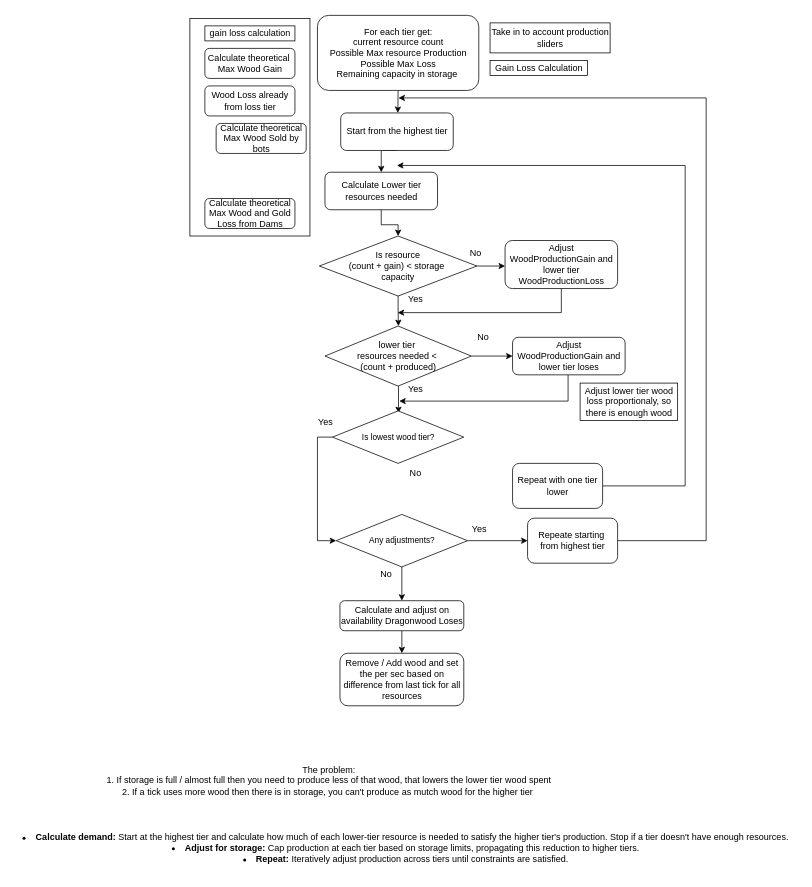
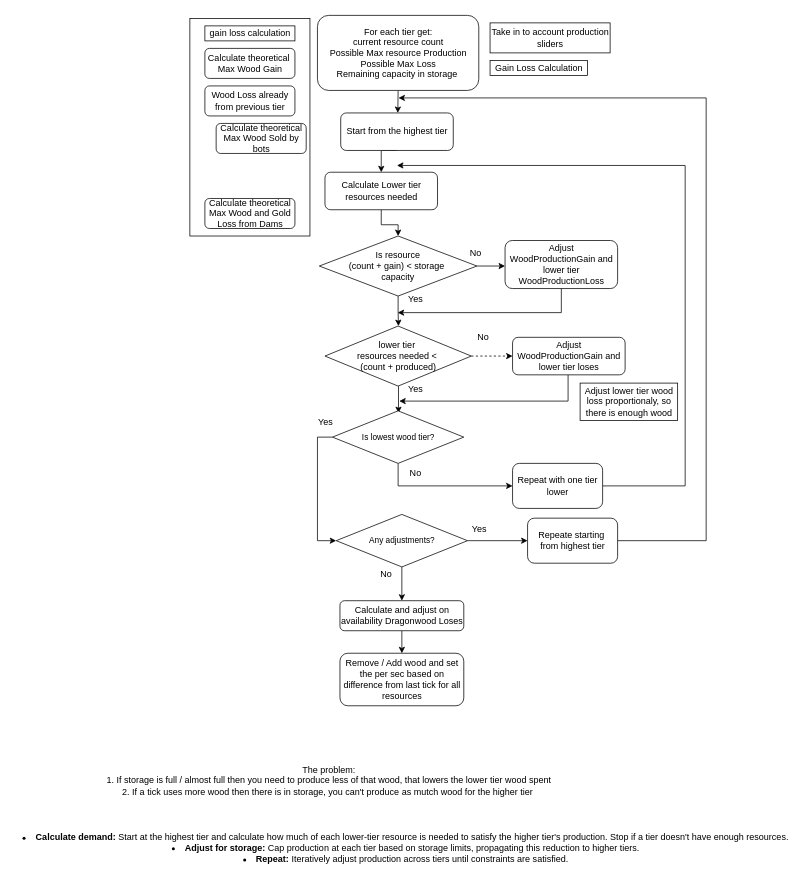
  <mxCell id="0" />
  <mxCell id="1" parent="0" />
  <mxCell id="2" value="" style="rounded=0;whiteSpace=wrap;html=1;" parent="1" vertex="1"><mxGeometry x="252.5" y="24" width="160" height="290" as="geometry" /></mxCell>
  <mxCell id="3" value="Calculate theoretical&amp;nbsp;&lt;div&gt;Max Wood Gain&lt;/div&gt;" style="rounded=1;whiteSpace=wrap;html=1;fontSize=12;glass=0;strokeWidth=1;shadow=0;" parent="1" vertex="1"><mxGeometry x="272.5" y="64" width="120" height="40" as="geometry" /></mxCell>
- <mxCell id="4" value="&lt;div&gt;Wood Loss already from loss tier&lt;/div&gt;" style="rounded=1;whiteSpace=wrap;html=1;fontSize=12;glass=0;strokeWidth=1;shadow=0;" parent="1" vertex="1"><mxGeometry x="272.5" y="114" width="120" height="40" as="geometry" /></mxCell>
+ <mxCell id="4" value="&lt;div&gt;Wood Loss already from previous tier&lt;/div&gt;" style="rounded=1;whiteSpace=wrap;html=1;fontSize=12;glass=0;strokeWidth=1;shadow=0;" parent="1" vertex="1"><mxGeometry x="272.5" y="114" width="120" height="40" as="geometry" /></mxCell>
  <mxCell id="5" value="Calculate theoretical&lt;div&gt;Max Wood Sold by bots&lt;/div&gt;" style="rounded=1;whiteSpace=wrap;html=1;fontSize=12;glass=0;strokeWidth=1;shadow=0;" parent="1" vertex="1"><mxGeometry x="287.5" y="164" width="120" height="40" as="geometry" /></mxCell>
  <mxCell id="6" value="Calculate theoretical&lt;div&gt;Max Wood and Gold Loss from Dams&lt;/div&gt;" style="rounded=1;whiteSpace=wrap;html=1;fontSize=12;glass=0;strokeWidth=1;shadow=0;" parent="1" vertex="1"><mxGeometry x="272.5" y="264" width="120" height="40" as="geometry" /></mxCell>
  <mxCell id="7" value="gain loss calculation" style="rounded=0;whiteSpace=wrap;html=1;" parent="1" vertex="1"><mxGeometry x="272.5" y="34" width="120" height="20" as="geometry" /></mxCell>
  <mxCell id="8" style="edgeStyle=orthogonalEdgeStyle;rounded=0;orthogonalLoop=1;jettySize=auto;html=1;exitX=0.5;exitY=1;exitDx=0;exitDy=0;entryX=0.5;entryY=0;entryDx=0;entryDy=0;" parent="1" source="9" target="14" edge="1"><mxGeometry relative="1" as="geometry"><mxPoint x="528.088" y="260" as="targetPoint" /></mxGeometry></mxCell>
  <mxCell id="9" value="Start from the highest tier" style="rounded=1;whiteSpace=wrap;html=1;fontSize=12;glass=0;strokeWidth=1;shadow=0;" parent="1" vertex="1"><mxGeometry x="453.5" y="150" width="150" height="50" as="geometry" /></mxCell>
  <mxCell id="10" value="The problem:&lt;div&gt;1. If storage is full / almost full then you need to produce less of that wood, that lowers the lower tier wood spent&lt;/div&gt;&lt;div&gt;2. If a tick uses more wood then there is in storage, you can't produce as mutch wood for the higher tier&amp;nbsp;&lt;/div&gt;" style="text;html=1;align=center;verticalAlign=middle;whiteSpace=wrap;rounded=0;" parent="1" vertex="1"><mxGeometry x="72.5" y="990" width="730" height="100" as="geometry" /></mxCell>
  <mxCell id="11" value="&lt;li&gt;&lt;strong&gt;Calculate demand:&lt;/strong&gt; Start at the highest tier and calculate how much of each lower-tier resource is needed to satisfy the higher tier's production. Stop if a tier doesn't have enough resources.&lt;/li&gt;&lt;li&gt;&lt;strong&gt;Adjust for storage:&lt;/strong&gt; Cap production at each tier based on storage limits, propagating this reduction to higher tiers.&lt;/li&gt;&lt;li&gt;&lt;strong&gt;Repeat:&lt;/strong&gt; Iteratively adjust production across tiers until constraints are satisfied.&lt;/li&gt;" style="text;html=1;align=center;verticalAlign=middle;resizable=0;points=[];autosize=1;strokeColor=none;fillColor=none;" parent="1" vertex="1"><mxGeometry x="20" y="1100" width="1040" height="60" as="geometry" /></mxCell>
  <mxCell id="12" value="Adjust WoodProductionGain and lower tier WoodProductionLoss" style="rounded=1;whiteSpace=wrap;html=1;fontSize=12;glass=0;strokeWidth=1;shadow=0;" parent="1" vertex="1"><mxGeometry x="672.5" y="320" width="150" height="64" as="geometry" /></mxCell>
  <mxCell id="13" style="edgeStyle=orthogonalEdgeStyle;rounded=0;orthogonalLoop=1;jettySize=auto;html=1;exitX=0.5;exitY=1;exitDx=0;exitDy=0;entryX=0.5;entryY=0;entryDx=0;entryDy=0;" parent="1" source="14" target="18" edge="1"><mxGeometry relative="1" as="geometry" /></mxCell>
  <mxCell id="14" value="Calculate Lower tier resources needed" style="rounded=1;whiteSpace=wrap;html=1;fontSize=12;glass=0;strokeWidth=1;shadow=0;" parent="1" vertex="1"><mxGeometry x="432.5" y="229" width="150" height="50" as="geometry" /></mxCell>
  <mxCell id="15" value="Adjust lower tier wood loss proportionaly, so there is enough wood" style="rounded=0;whiteSpace=wrap;html=1;" parent="1" vertex="1"><mxGeometry x="772.5" y="510" width="130" height="50" as="geometry" /></mxCell>
  <mxCell id="16" style="edgeStyle=orthogonalEdgeStyle;rounded=0;orthogonalLoop=1;jettySize=auto;html=1;exitX=1;exitY=0.5;exitDx=0;exitDy=0;" parent="1" source="18" edge="1"><mxGeometry relative="1" as="geometry"><mxPoint x="672.5" y="353.529" as="targetPoint" /></mxGeometry></mxCell>
  <mxCell id="17" style="edgeStyle=orthogonalEdgeStyle;rounded=0;orthogonalLoop=1;jettySize=auto;html=1;exitX=0.5;exitY=1;exitDx=0;exitDy=0;" parent="1" source="18" edge="1"><mxGeometry relative="1" as="geometry"><mxPoint x="530.441" y="434" as="targetPoint" /></mxGeometry></mxCell>
  <mxCell id="18" value="Is resource&lt;div&gt;(count + gain) &amp;lt; storage&amp;nbsp;&lt;/div&gt;&lt;div&gt;capacity&lt;/div&gt;" style="rhombus;whiteSpace=wrap;html=1;" parent="1" vertex="1"><mxGeometry x="425" y="314" width="210" height="80" as="geometry" /></mxCell>
  <mxCell id="19" value="No" style="text;html=1;align=center;verticalAlign=middle;resizable=0;points=[];autosize=1;strokeColor=none;fillColor=none;" parent="1" vertex="1"><mxGeometry x="612.5" y="322" width="40" height="30" as="geometry" /></mxCell>
  <mxCell id="20" value="Yes" style="text;html=1;align=center;verticalAlign=middle;resizable=0;points=[];autosize=1;strokeColor=none;fillColor=none;" parent="1" vertex="1"><mxGeometry x="532.5" y="384" width="40" height="30" as="geometry" /></mxCell>
- <mxCell id="21" style="edgeStyle=orthogonalEdgeStyle;rounded=0;orthogonalLoop=1;jettySize=auto;html=1;exitX=1;exitY=0.5;exitDx=0;exitDy=0;entryX=0;entryY=0.5;entryDx=0;entryDy=0;" parent="1" source="22" target="32" edge="1"><mxGeometry relative="1" as="geometry"><mxPoint x="682.5" y="474" as="targetPoint" /><Array as="points"><mxPoint x="682.5" y="474" /><mxPoint x="682.5" y="474" /></Array></mxGeometry></mxCell>
+ <mxCell id="21" style="edgeStyle=orthogonalEdgeStyle;rounded=0;orthogonalLoop=1;jettySize=auto;html=1;exitX=1;exitY=0.5;exitDx=0;exitDy=0;entryX=0;entryY=0.5;entryDx=0;entryDy=0;dashed=1;" parent="1" source="22" target="32" edge="1"><mxGeometry relative="1" as="geometry"><mxPoint x="682.5" y="474" as="targetPoint" /><Array as="points"><mxPoint x="682.5" y="474" /><mxPoint x="682.5" y="474" /></Array></mxGeometry></mxCell>
  <mxCell id="22" value="lower tier&amp;nbsp;&lt;div&gt;resources&amp;nbsp;&lt;span style=&quot;background-color: initial;&quot;&gt;needed &amp;lt;&amp;nbsp;&lt;/span&gt;&lt;/div&gt;&lt;div&gt;&lt;span style=&quot;background-color: initial;&quot;&gt;(count + produced)&lt;/span&gt;&lt;/div&gt;" style="rhombus;whiteSpace=wrap;html=1;" parent="1" vertex="1"><mxGeometry x="432.5" y="434" width="195" height="80" as="geometry" /></mxCell>
  <mxCell id="23" value="No" style="text;html=1;align=center;verticalAlign=middle;resizable=0;points=[];autosize=1;strokeColor=none;fillColor=none;" parent="1" vertex="1"><mxGeometry x="622.5" y="434" width="40" height="30" as="geometry" /></mxCell>
  <mxCell id="24" style="edgeStyle=orthogonalEdgeStyle;rounded=0;orthogonalLoop=1;jettySize=auto;html=1;exitX=0.5;exitY=1;exitDx=0;exitDy=0;" parent="1" edge="1"><mxGeometry relative="1" as="geometry"><mxPoint x="530.5" y="550" as="targetPoint" /><mxPoint x="530.5" y="514" as="sourcePoint" /></mxGeometry></mxCell>
  <mxCell id="25" value="Yes" style="text;html=1;align=center;verticalAlign=middle;resizable=0;points=[];autosize=1;strokeColor=none;fillColor=none;" parent="1" vertex="1"><mxGeometry x="532.5" y="504" width="40" height="30" as="geometry" /></mxCell>
  <mxCell id="26" value="Take in to account production sliders" style="rounded=0;whiteSpace=wrap;html=1;" parent="1" vertex="1"><mxGeometry x="652.5" y="30" width="160" height="40" as="geometry" /></mxCell>
  <mxCell id="27" style="edgeStyle=orthogonalEdgeStyle;rounded=0;orthogonalLoop=1;jettySize=auto;html=1;exitX=1;exitY=0.5;exitDx=0;exitDy=0;" parent="1" source="39" edge="1"><mxGeometry relative="1" as="geometry"><mxPoint x="528.5" y="220" as="targetPoint" /><mxPoint x="662.5" y="795" as="sourcePoint" /><Array as="points"><mxPoint x="912.5" y="647" /><mxPoint x="912.5" y="220" /></Array></mxGeometry></mxCell>
  <mxCell id="28" style="edgeStyle=orthogonalEdgeStyle;rounded=0;orthogonalLoop=1;jettySize=auto;html=1;exitX=0.5;exitY=1;exitDx=0;exitDy=0;" parent="1" source="29" edge="1"><mxGeometry relative="1" as="geometry"><mxPoint x="529.605" y="150" as="targetPoint" /></mxGeometry></mxCell>
  <mxCell id="29" value="For each tier get:&lt;div&gt;current resource count&lt;/div&gt;&lt;div&gt;Possible Max resource Production&lt;/div&gt;&lt;div&gt;Possible Max Loss&lt;/div&gt;&lt;div&gt;Remaining capacity in storage&amp;nbsp;&lt;/div&gt;" style="rounded=1;whiteSpace=wrap;html=1;" parent="1" vertex="1"><mxGeometry x="422.5" y="20" width="215" height="100" as="geometry" /></mxCell>
  <mxCell id="30" value="Gain Loss Calculation" style="rounded=0;whiteSpace=wrap;html=1;" parent="1" vertex="1"><mxGeometry x="652.5" y="80" width="130" height="20" as="geometry" /></mxCell>
  <mxCell id="31" style="edgeStyle=orthogonalEdgeStyle;rounded=0;orthogonalLoop=1;jettySize=auto;html=1;exitX=0.5;exitY=1;exitDx=0;exitDy=0;" parent="1" edge="1"><mxGeometry relative="1" as="geometry"><mxPoint x="531.5" y="534" as="targetPoint" /><mxPoint x="756.5" y="499" as="sourcePoint" /><Array as="points"><mxPoint x="756.5" y="534" /></Array></mxGeometry></mxCell>
  <mxCell id="32" value="Adjust WoodProductionGain and lower tier loses" style="rounded=1;whiteSpace=wrap;html=1;fontSize=12;glass=0;strokeWidth=1;shadow=0;" parent="1" vertex="1"><mxGeometry x="682.5" y="449" width="150" height="50" as="geometry" /></mxCell>
  <mxCell id="33" style="edgeStyle=orthogonalEdgeStyle;rounded=0;orthogonalLoop=1;jettySize=auto;html=1;exitX=0.5;exitY=1;exitDx=0;exitDy=0;entryX=-0.076;entryY=1.07;entryDx=0;entryDy=0;entryPerimeter=0;" parent="1" source="12" target="20" edge="1"><mxGeometry relative="1" as="geometry" /></mxCell>
  <mxCell id="34" style="edgeStyle=orthogonalEdgeStyle;rounded=0;orthogonalLoop=1;jettySize=auto;html=1;exitX=0.5;exitY=1;exitDx=0;exitDy=0;entryX=0.5;entryY=0;entryDx=0;entryDy=0;" edge="1" parent="1" source="35" target="49"><mxGeometry relative="1" as="geometry" /></mxCell>
  <mxCell id="35" value="Calculate and adjust on availability Dragonwood Loses" style="rounded=1;whiteSpace=wrap;html=1;fontSize=12;glass=0;strokeWidth=1;shadow=0;" parent="1" vertex="1"><mxGeometry x="452.5" y="800" width="165" height="40" as="geometry" /></mxCell>
+ <mxCell id="36" style="edgeStyle=orthogonalEdgeStyle;rounded=0;orthogonalLoop=1;jettySize=auto;html=1;exitX=0.5;exitY=1;exitDx=0;exitDy=0;entryX=0;entryY=0.5;entryDx=0;entryDy=0;" parent="1" source="38" target="39" edge="1"><mxGeometry relative="1" as="geometry" /></mxCell>
  <mxCell id="37" style="edgeStyle=orthogonalEdgeStyle;rounded=0;orthogonalLoop=1;jettySize=auto;html=1;exitX=0;exitY=0.5;exitDx=0;exitDy=0;entryX=0;entryY=0.5;entryDx=0;entryDy=0;" parent="1" source="38" target="42" edge="1"><mxGeometry relative="1" as="geometry" /></mxCell>
  <mxCell id="38" value="&lt;div&gt;&lt;span style=&quot;font-size: 11px;&quot;&gt;Is lowest wood tier?&lt;/span&gt;&lt;/div&gt;" style="rhombus;whiteSpace=wrap;html=1;" parent="1" vertex="1"><mxGeometry x="442.5" y="547" width="175" height="70" as="geometry" /></mxCell>
  <mxCell id="39" value="Repeat with one tier lower" style="rounded=1;whiteSpace=wrap;html=1;" parent="1" vertex="1"><mxGeometry x="682.5" y="617" width="120" height="60" as="geometry" /></mxCell>
  <mxCell id="40" value="No" style="text;html=1;align=center;verticalAlign=middle;resizable=0;points=[];autosize=1;strokeColor=none;fillColor=none;" parent="1" vertex="1"><mxGeometry x="532.5" y="615" width="40" height="30" as="geometry" /></mxCell>
  <mxCell id="41" style="edgeStyle=orthogonalEdgeStyle;rounded=0;orthogonalLoop=1;jettySize=auto;html=1;exitX=1;exitY=0.5;exitDx=0;exitDy=0;entryX=0;entryY=0.5;entryDx=0;entryDy=0;" parent="1" source="42" target="48" edge="1"><mxGeometry relative="1" as="geometry" /></mxCell>
  <mxCell id="42" value="&lt;div&gt;&lt;span style=&quot;font-size: 11px;&quot;&gt;Any adjustments?&lt;/span&gt;&lt;/div&gt;" style="rhombus;whiteSpace=wrap;html=1;" parent="1" vertex="1"><mxGeometry x="447.5" y="685" width="175" height="70" as="geometry" /></mxCell>
  <mxCell id="43" value="Yes" style="text;html=1;align=center;verticalAlign=middle;resizable=0;points=[];autosize=1;strokeColor=none;fillColor=none;" parent="1" vertex="1"><mxGeometry x="412.5" y="547" width="40" height="30" as="geometry" /></mxCell>
  <mxCell id="44" value="Yes" style="text;html=1;align=center;verticalAlign=middle;resizable=0;points=[];autosize=1;strokeColor=none;fillColor=none;" parent="1" vertex="1"><mxGeometry x="617.5" y="690" width="40" height="30" as="geometry" /></mxCell>
  <mxCell id="45" value="No" style="text;html=1;align=center;verticalAlign=middle;resizable=0;points=[];autosize=1;strokeColor=none;fillColor=none;" parent="1" vertex="1"><mxGeometry x="493.53" y="750" width="40" height="30" as="geometry" /></mxCell>
  <mxCell id="46" style="edgeStyle=orthogonalEdgeStyle;rounded=0;orthogonalLoop=1;jettySize=auto;html=1;exitX=0.5;exitY=1;exitDx=0;exitDy=0;entryX=0.5;entryY=0;entryDx=0;entryDy=0;" parent="1" source="42" target="35" edge="1"><mxGeometry relative="1" as="geometry" /></mxCell>
  <mxCell id="47" style="edgeStyle=orthogonalEdgeStyle;rounded=0;orthogonalLoop=1;jettySize=auto;html=1;exitX=1;exitY=0.5;exitDx=0;exitDy=0;" parent="1" edge="1" source="48"><mxGeometry relative="1" as="geometry"><mxPoint x="530.5" y="130" as="targetPoint" /><mxPoint x="800.5" y="820" as="sourcePoint" /><Array as="points"><mxPoint x="940.5" y="720" /><mxPoint x="940.5" y="130" /></Array></mxGeometry></mxCell>
  <mxCell id="48" value="Repeate starting&amp;nbsp;&lt;div&gt;f&lt;span style=&quot;background-color: initial;&quot;&gt;rom highest tier&lt;/span&gt;&lt;/div&gt;" style="rounded=1;whiteSpace=wrap;html=1;" parent="1" vertex="1"><mxGeometry x="702.5" y="690" width="120" height="60" as="geometry" /></mxCell>
  <mxCell id="49" value="Remove / Add wood and set the per sec based on difference from last tick for all resources" style="rounded=1;whiteSpace=wrap;html=1;fontSize=12;glass=0;strokeWidth=1;shadow=0;" vertex="1" parent="1"><mxGeometry x="452.5" y="870" width="165" height="70" as="geometry" /></mxCell>
